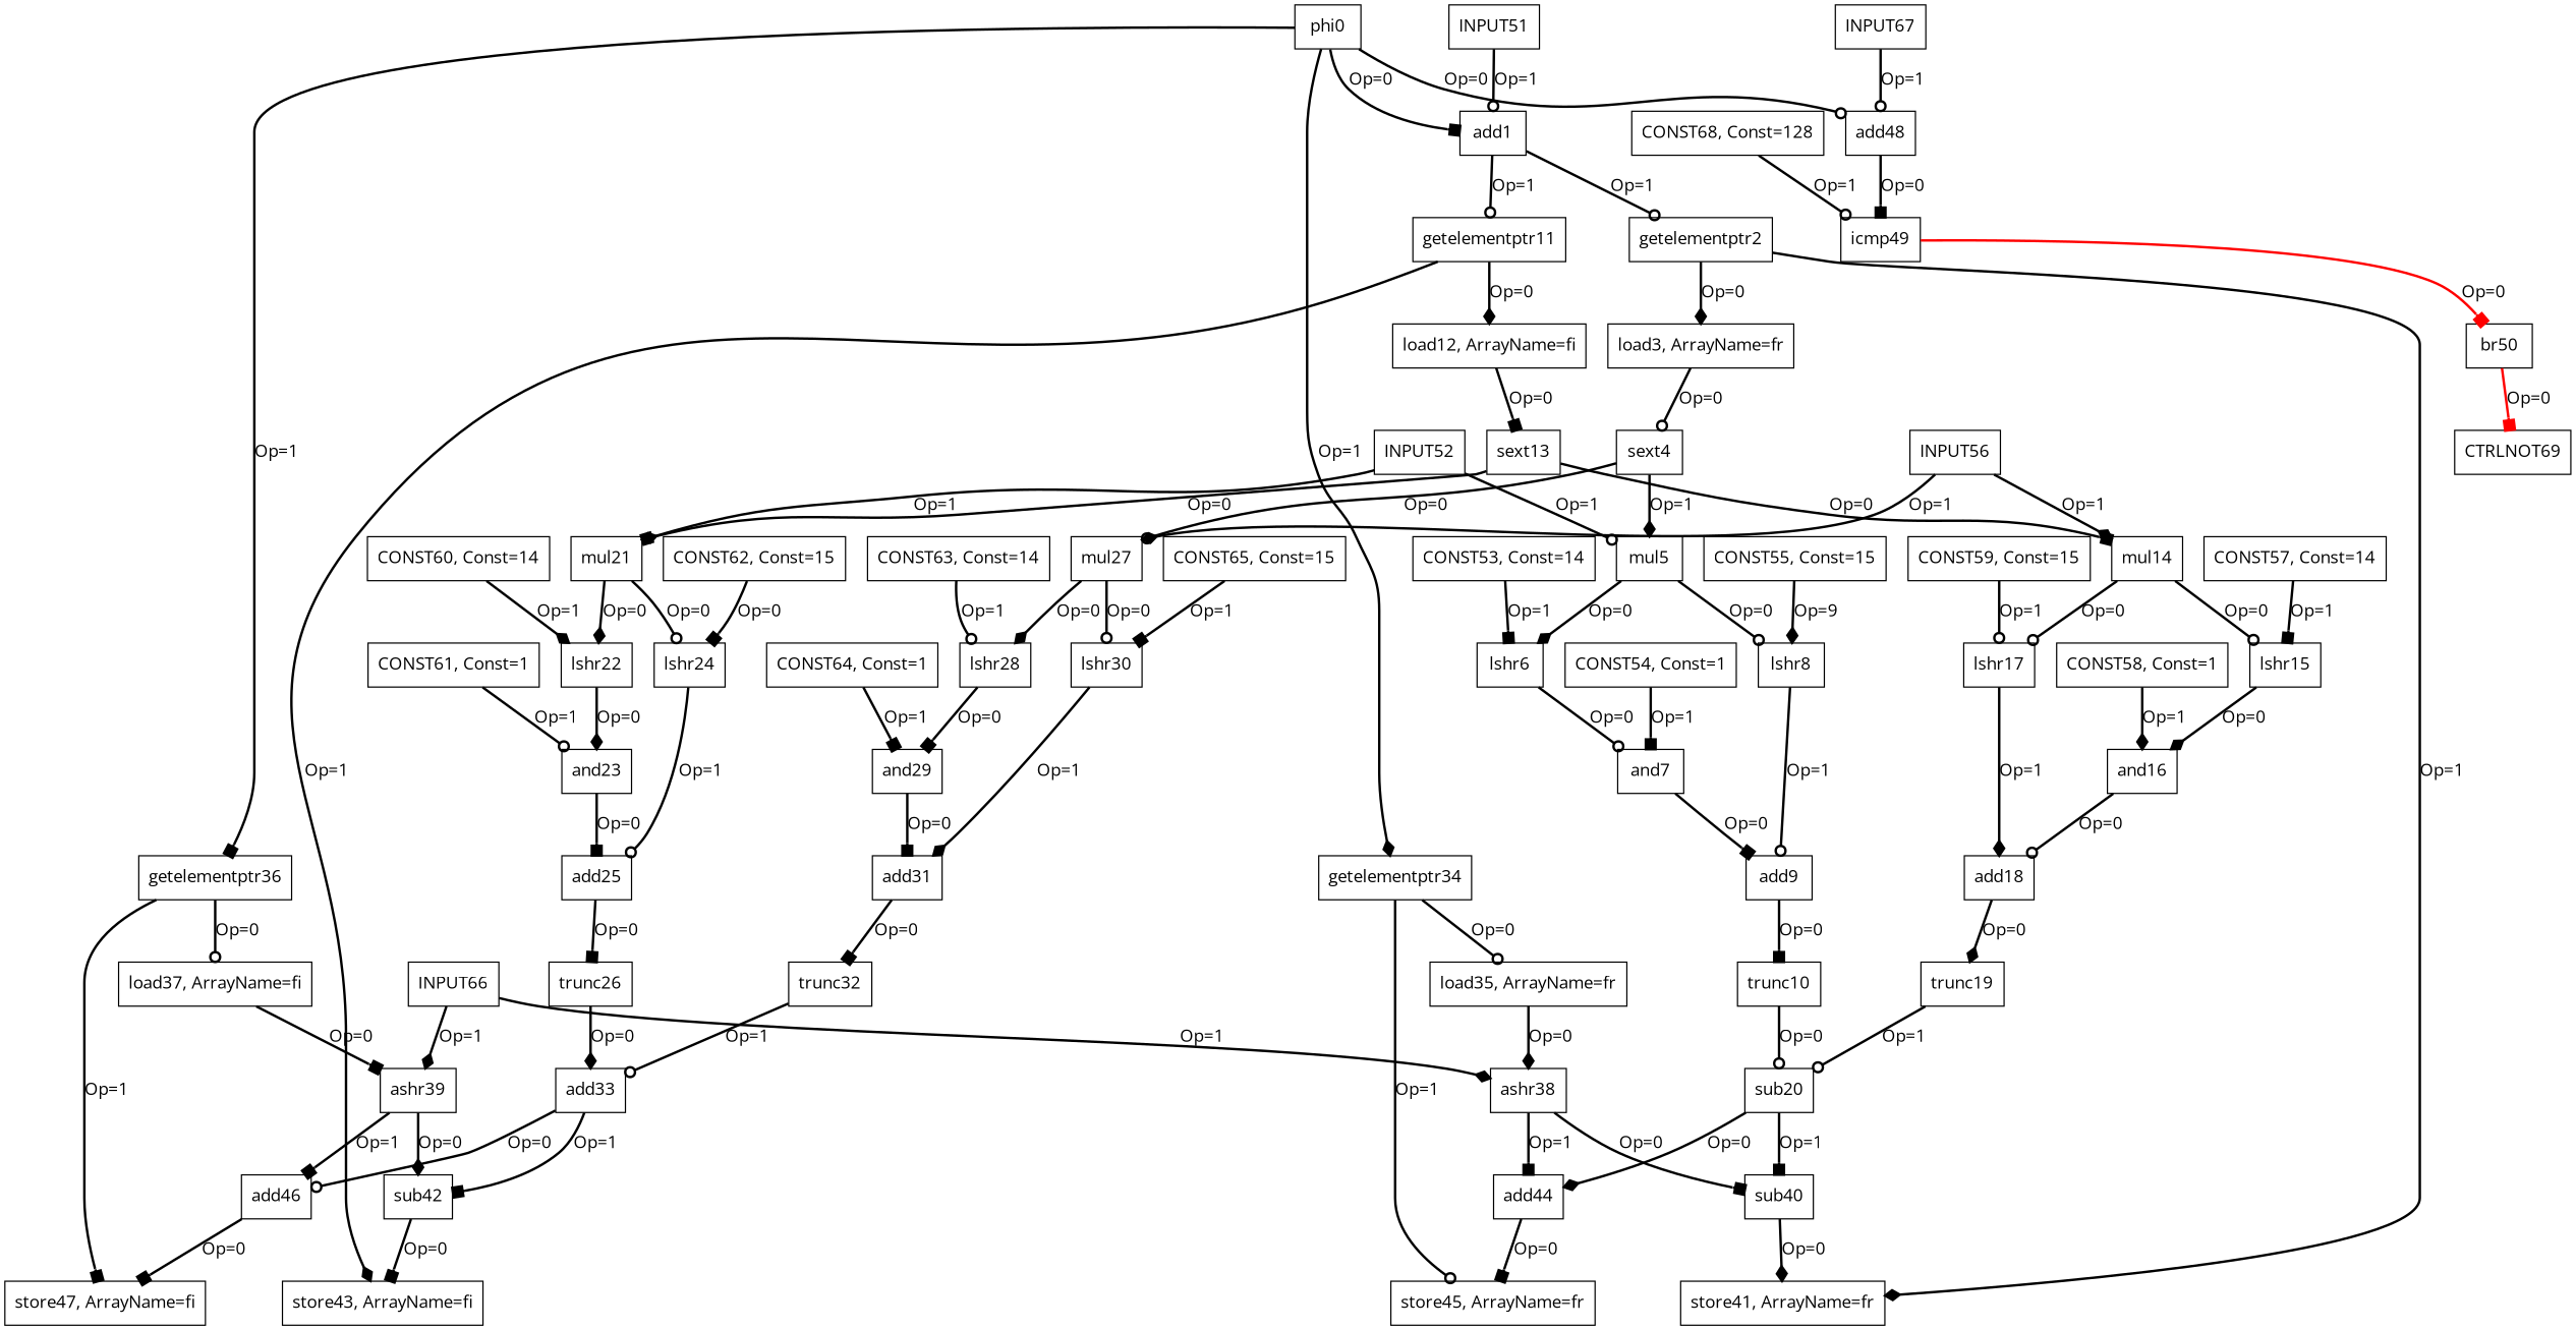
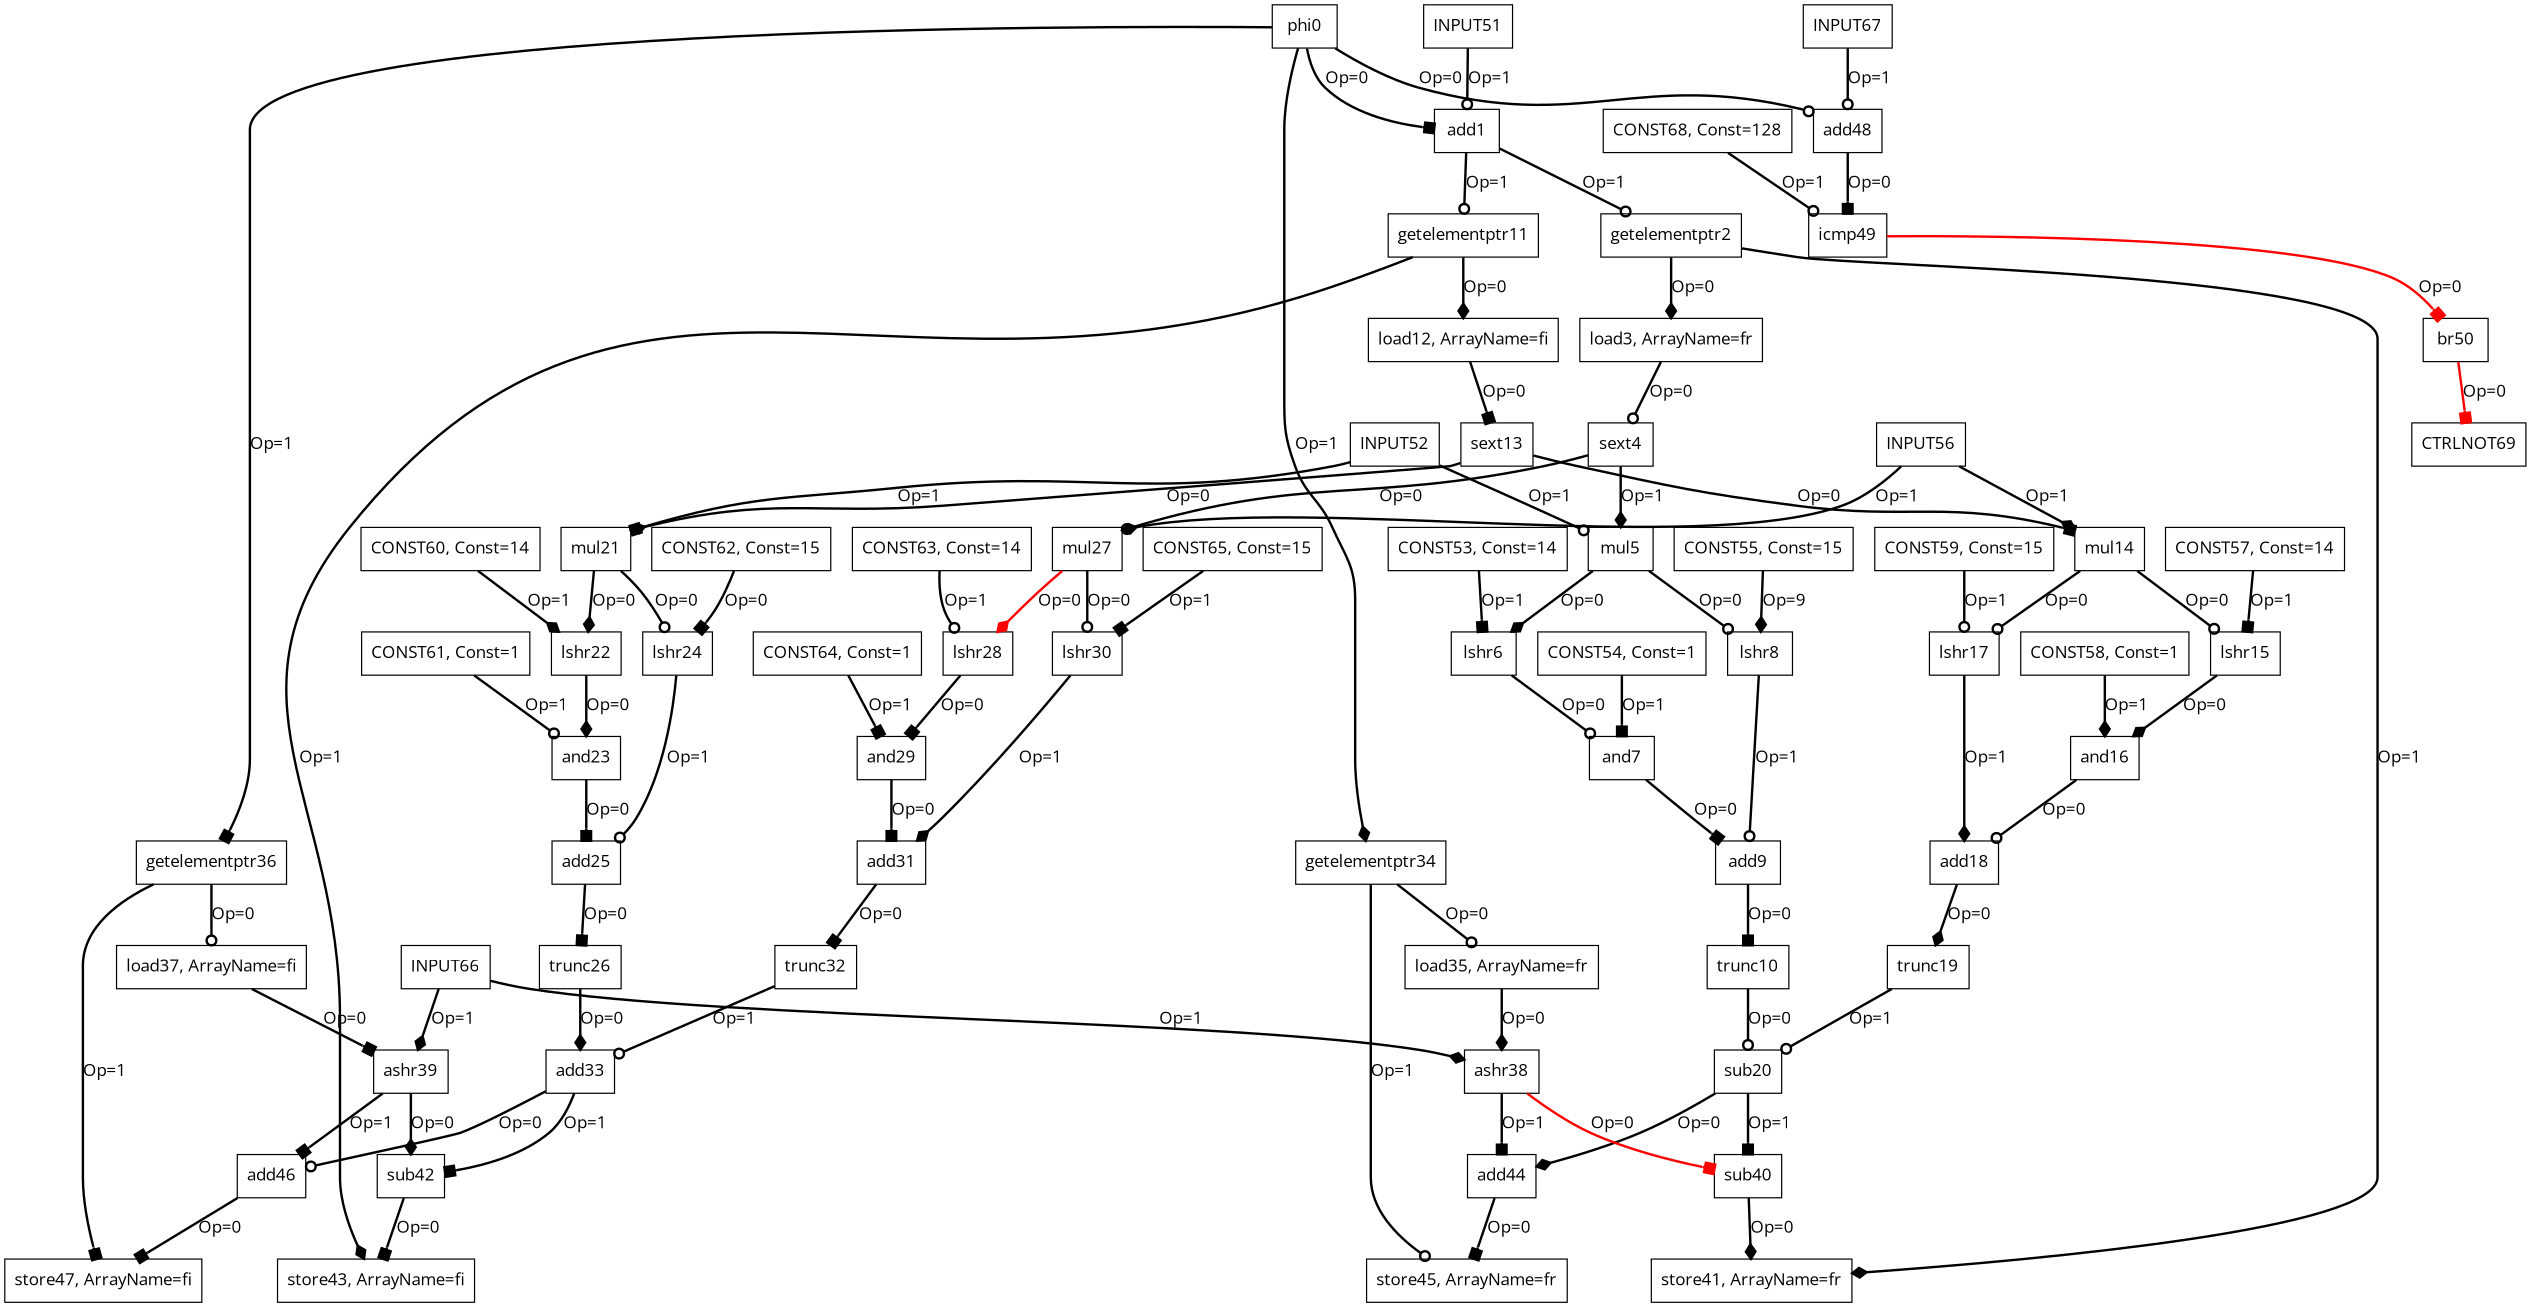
  digraph {
    fontname="Open Sans"
    node [color=black fontname="Open Sans" shape=box]
    edge [arrowhead=box color=black fontname="Open Sans" style=bold]
    n1 [label=phi0]
    n2 [label=add1]
    n3 [label=getelementptr34]
    n4 [label=getelementptr36]
    n5 [label=add48]
    n6 [label=getelementptr2]
    n7 [label=getelementptr11]
    n8 [label="load35, ArrayName=fr"]
    n9 [label="store45, ArrayName=fr"]
    n10 [label="load37, ArrayName=fi"]
    n11 [label="store47, ArrayName=fi"]
    n12 [label=icmp49]
    n13 [label="load3, ArrayName=fr"]
    n14 [label="store41, ArrayName=fr"]
    n15 [label="load12, ArrayName=fi"]
    n16 [label="store43, ArrayName=fi"]
    n17 [label=sext4]
    n18 [label=mul5]
    n19 [label=mul27]
    n20 [label=lshr6]
    n21 [label=lshr8]
    n22 [label=lshr28]
    n23 [label=lshr30]
    n24 [label=and7]
    n25 [label=add9]
    n26 [label=trunc10]
    n27 [label=sub20]
    n28 [label=sub40]
    n29 [label=add44]
    n30 [label=sext13]
    n31 [label=mul14]
    n32 [label=mul21]
    n33 [label=lshr15]
    n34 [label=lshr17]
    n35 [label=lshr22]
    n36 [label=lshr24]
    n37 [label=and16]
    n38 [label=add18]
    n39 [label=trunc19]
    n40 [label=and23]
    n41 [label=add25]
    n42 [label=trunc26]
    n43 [label=add33]
    n44 [label=sub42]
    n45 [label=add46]
    n46 [label=and29]
    n47 [label=add31]
    n48 [label=trunc32]
    n49 [label=ashr38]
    n50 [label=ashr39]
    n51 [label=br50]
    n52 [label=CTRLNOT69]
    n53 [label=INPUT51]
    n54 [label=INPUT52]
    n55 [label="CONST53, Const=14"]
    n56 [label="CONST54, Const=1"]
    n57 [label="CONST55, Const=15"]
    n58 [label=INPUT56]
    n59 [label="CONST57, Const=14"]
    n60 [label="CONST58, Const=1"]
    n61 [label="CONST59, Const=15"]
    n62 [label="CONST60, Const=14"]
    n63 [label="CONST61, Const=1"]
    n64 [label="CONST62, Const=15"]
    n65 [label="CONST63, Const=14"]
    n66 [label="CONST64, Const=1"]
    n67 [label="CONST65, Const=15"]
    n68 [label=INPUT66]
    n69 [label=INPUT67]
    n70 [label="CONST68, Const=128"]
    n1 -> n2 [label="Op=0"]
    n1 -> n3 [arrowhead=diamond label="Op=1"]
    n1 -> n4 [label="Op=1"]
    n1 -> n5 [arrowhead=odot label="Op=0"]
    n2 -> n6 [arrowhead=odot label="Op=1"]
    n2 -> n7 [arrowhead=odot label="Op=1"]
    n3 -> n8 [arrowhead=odot label="Op=0"]
    n3 -> n9 [arrowhead=odot label="Op=1"]
    n4 -> n10 [arrowhead=odot label="Op=0"]
    n4 -> n11 [label="Op=1"]
    n5 -> n12 [label="Op=0"]
    n6 -> n13 [arrowhead=diamond label="Op=0"]
    n6 -> n14 [arrowhead=diamond label="Op=1"]
    n7 -> n15 [arrowhead=diamond label="Op=0"]
    n7 -> n16 [arrowhead=diamond label="Op=1"]
    n8 -> n49 [arrowhead=diamond label="Op=0"]
    n10 -> n50 [label="Op=0"]
    n12 -> n51 [color=red label="Op=0"]
    n13 -> n17 [arrowhead=odot label="Op=0"]
    n15 -> n30 [label="Op=0"]
    n17 -> n18 [arrowhead=diamond label="Op=1"]
    n17 -> n19 [arrowhead=odot label="Op=0"]
    n18 -> n20 [arrowhead=diamond label="Op=0"]
    n18 -> n21 [arrowhead=odot label="Op=0"]
-   n19 -> n22 [arrowhead=diamond label="Op=0"]
+   n19 -> n22 [arrowhead=diamond color=red label="Op=0"]
    n19 -> n23 [arrowhead=odot label="Op=0"]
    n20 -> n24 [arrowhead=odot label="Op=0"]
    n21 -> n25 [arrowhead=odot label="Op=1"]
    n22 -> n46 [label="Op=0"]
    n23 -> n47 [arrowhead=diamond label="Op=1"]
    n24 -> n25 [label="Op=0"]
    n25 -> n26 [label="Op=0"]
    n26 -> n27 [arrowhead=odot label="Op=0"]
    n27 -> n28 [label="Op=1"]
    n27 -> n29 [arrowhead=diamond label="Op=0"]
    n28 -> n14 [arrowhead=diamond label="Op=0"]
    n29 -> n9 [label="Op=0"]
    n30 -> n31 [label="Op=0"]
    n30 -> n32 [arrowhead=diamond label="Op=0"]
    n31 -> n33 [arrowhead=odot label="Op=0"]
    n31 -> n34 [arrowhead=odot label="Op=0"]
    n32 -> n35 [arrowhead=diamond label="Op=0"]
    n32 -> n36 [arrowhead=odot label="Op=0"]
    n33 -> n37 [arrowhead=diamond label="Op=0"]
    n34 -> n38 [arrowhead=diamond label="Op=1"]
    n35 -> n40 [arrowhead=diamond label="Op=0"]
    n36 -> n41 [arrowhead=odot label="Op=1"]
    n37 -> n38 [arrowhead=odot label="Op=0"]
    n38 -> n39 [arrowhead=diamond label="Op=0"]
    n39 -> n27 [arrowhead=odot label="Op=1"]
    n40 -> n41 [label="Op=0"]
    n41 -> n42 [label="Op=0"]
    n42 -> n43 [arrowhead=diamond label="Op=0"]
    n43 -> n44 [label="Op=1"]
    n43 -> n45 [arrowhead=odot label="Op=0"]
    n44 -> n16 [label="Op=0"]
    n45 -> n11 [label="Op=0"]
    n46 -> n47 [label="Op=0"]
    n47 -> n48 [label="Op=0"]
    n48 -> n43 [arrowhead=odot label="Op=1"]
-   n49 -> n28 [label="Op=0"]
+   n49 -> n28 [color=red label="Op=0"]
    n49 -> n29 [label="Op=1"]
    n50 -> n44 [arrowhead=diamond label="Op=0"]
    n50 -> n45 [label="Op=1"]
    n51 -> n52 [color=red label="Op=0"]
    n53 -> n2 [arrowhead=odot label="Op=1"]
    n54 -> n18 [arrowhead=odot label="Op=1"]
    n54 -> n32 [label="Op=1"]
    n55 -> n20 [label="Op=1"]
    n56 -> n24 [label="Op=1"]
    n57 -> n21 [arrowhead=diamond label="Op=9"]
    n58 -> n19 [arrowhead=diamond label="Op=1"]
    n58 -> n31 [arrowhead=diamond label="Op=1"]
    n59 -> n33 [label="Op=1"]
    n60 -> n37 [arrowhead=diamond label="Op=1"]
    n61 -> n34 [arrowhead=odot label="Op=1"]
    n62 -> n35 [arrowhead=diamond label="Op=1"]
    n63 -> n40 [arrowhead=odot label="Op=1"]
    n64 -> n36 [label="Op=0"]
    n65 -> n22 [arrowhead=odot label="Op=1"]
    n66 -> n46 [label="Op=1"]
    n67 -> n23 [label="Op=1"]
    n68 -> n49 [arrowhead=diamond label="Op=1"]
    n68 -> n50 [arrowhead=diamond label="Op=1"]
    n69 -> n5 [arrowhead=odot label="Op=1"]
    n70 -> n12 [arrowhead=odot label="Op=1"]
  }
